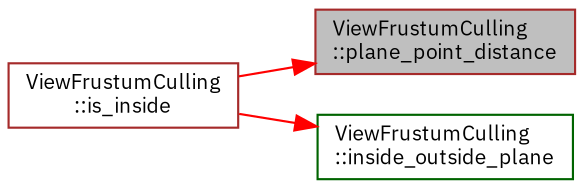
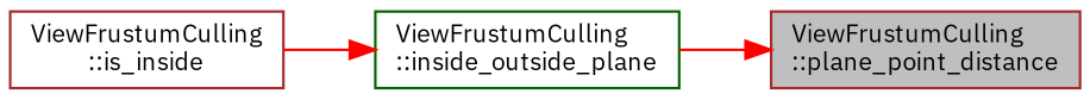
  digraph {
    fontname="IBM Plex Sans"
    rankdir=RL
    node [color=brown fontname="IBM Plex Sans" fontsize=10 shape=record]
    edge [color=red dir=back fontname="IBM Plex Sans" fontsize=10 labelfontname=Helvetica labelfontsize=10 style=solid]
    n1 [fillcolor=grey75 fontcolor=black height=0.2 label="ViewFrustumCulling\l::plane_point_distance" style=filled width=0.4]
    n2 [color=darkgreen height=0.2 label="ViewFrustumCulling\l::inside_outside_plane" width=0.4]
    n3 [height=0.2 label="ViewFrustumCulling\l::is_inside" width=0.4]
-   n1 -> n3
+   n1 -> n2
    n2 -> n3
  }
